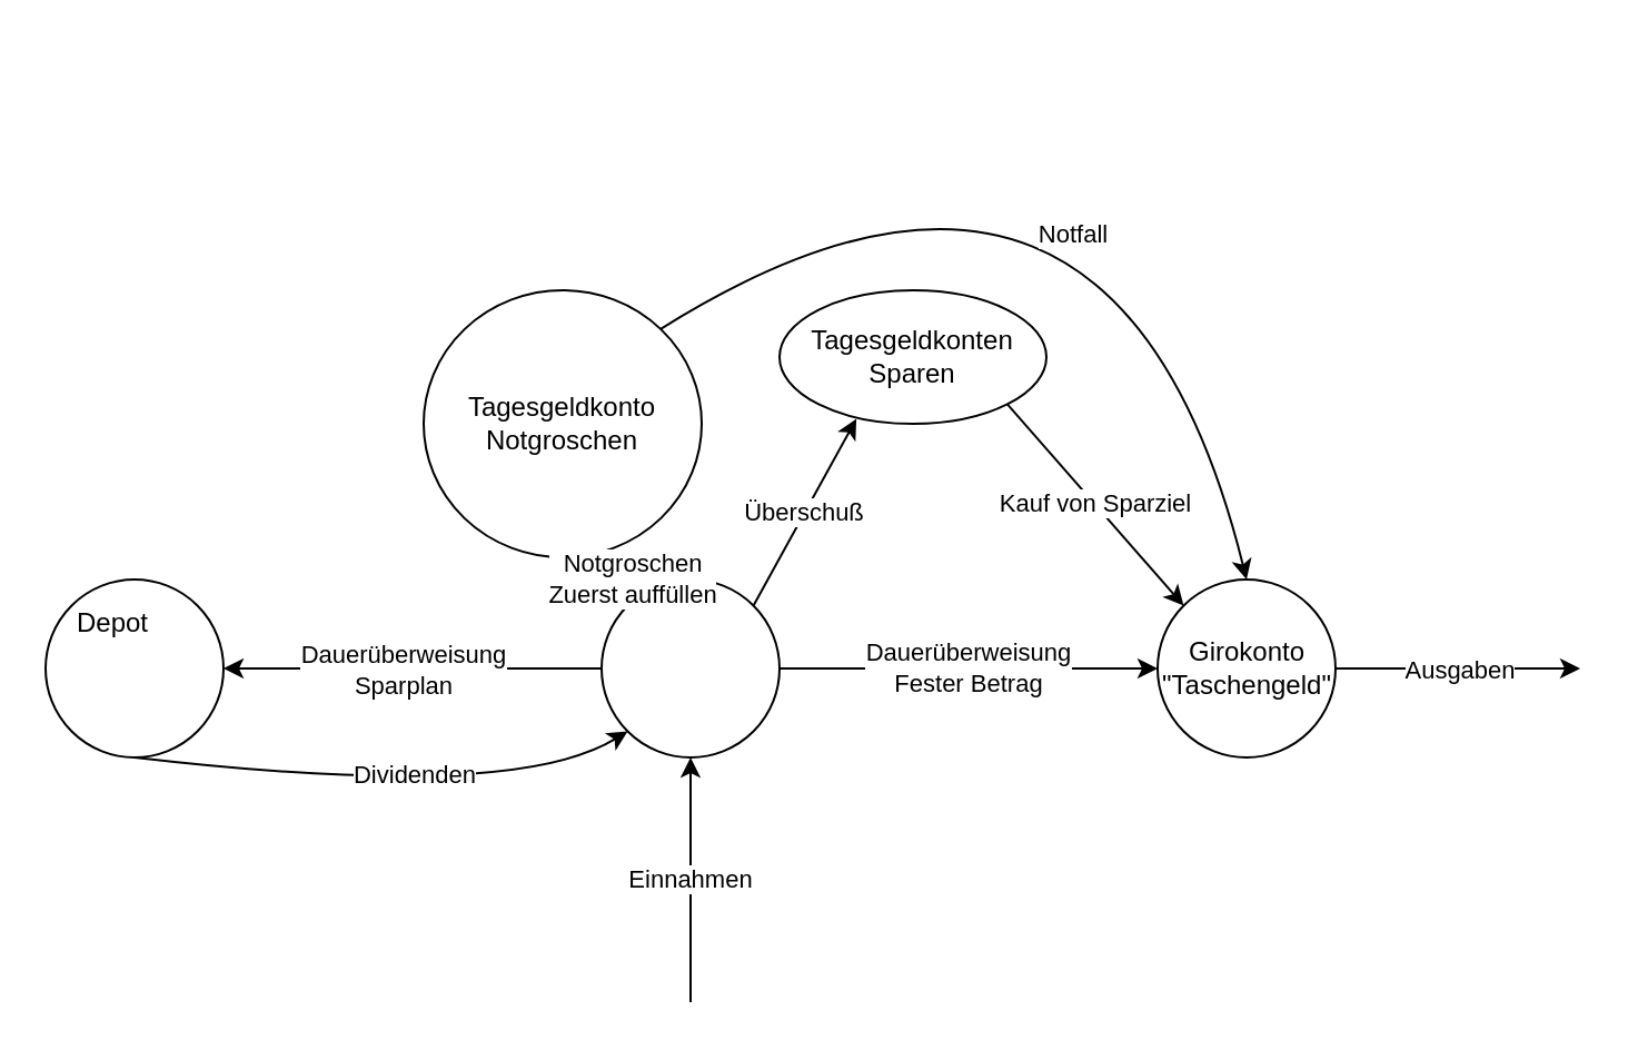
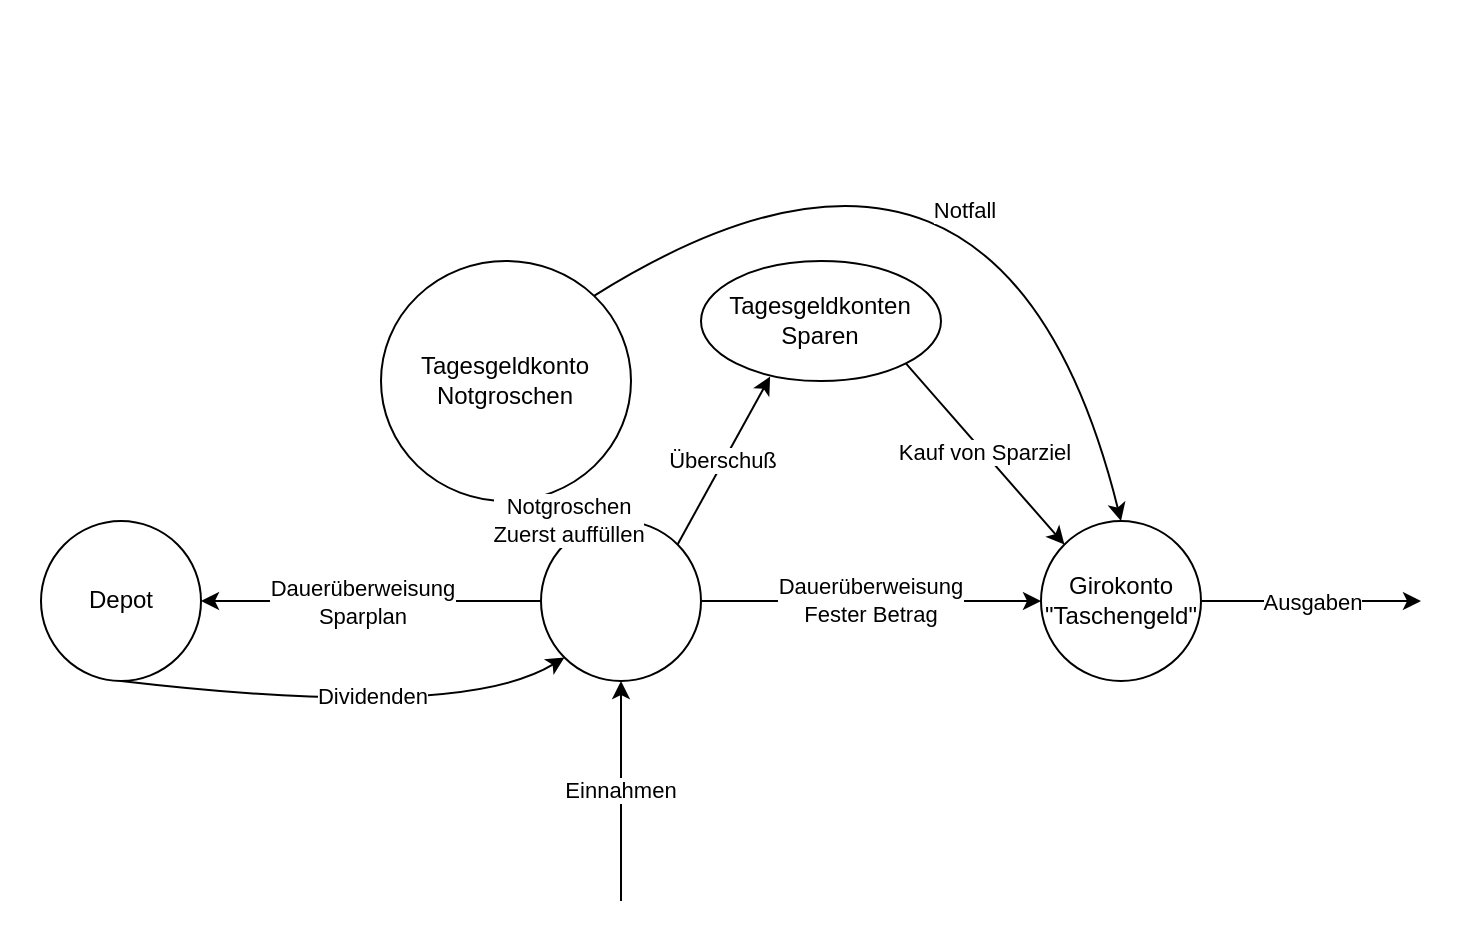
  <mxCell id="0" />
  <mxCell id="1" parent="0" />
  <mxCell id="2" value="" style="ellipse;whiteSpace=wrap;html=1;aspect=fixed;" vertex="1" parent="1"><mxGeometry x="270" y="260" width="80" height="80" as="geometry" /></mxCell>
  <mxCell id="3" value="Einnahmen" style="endArrow=classic;html=1;entryX=0.5;entryY=1;entryDx=0;entryDy=0;" edge="1" parent="1" target="2"><mxGeometry width="50" height="50" relative="1" as="geometry"><mxPoint x="310" y="450" as="sourcePoint" /><mxPoint x="310" y="350" as="targetPoint" /></mxGeometry></mxCell>
  <mxCell id="4" value="" style="ellipse;whiteSpace=wrap;html=1;aspect=fixed;" vertex="1" parent="1"><mxGeometry x="20" y="260" width="80" height="80" as="geometry" /></mxCell>
  <mxCell id="5" value="" style="ellipse;whiteSpace=wrap;html=1;aspect=fixed;" vertex="1" parent="1"><mxGeometry x="520" y="260" width="80" height="80" as="geometry" /></mxCell>
  <mxCell id="6" value="" style="endArrow=classic;html=1;exitX=0;exitY=0.5;exitDx=0;exitDy=0;" edge="1" parent="1" source="2" target="4"><mxGeometry width="50" height="50" relative="1" as="geometry"><mxPoint x="300" y="320" as="sourcePoint" /><mxPoint x="350" y="270" as="targetPoint" /></mxGeometry></mxCell>
  <mxCell id="7" value="&lt;div&gt;Dauerüberweisung&lt;/div&gt;&lt;div&gt;Sparplan&lt;/div&gt;" style="edgeLabel;html=1;align=center;verticalAlign=middle;resizable=0;points=[];" vertex="1" connectable="0" parent="6"><mxGeometry x="0.25" y="1" relative="1" as="geometry"><mxPoint x="16" y="-1" as="offset" /></mxGeometry></mxCell>
  <mxCell id="8" value="&lt;div&gt;Dauerüberweisung&lt;/div&gt;&lt;div&gt;Fester Betrag&lt;br&gt;&lt;/div&gt;" style="endArrow=classic;html=1;entryX=0;entryY=0.5;entryDx=0;entryDy=0;exitX=1;exitY=0.5;exitDx=0;exitDy=0;" edge="1" parent="1" source="2" target="5"><mxGeometry width="50" height="50" relative="1" as="geometry"><mxPoint x="300" y="320" as="sourcePoint" /><mxPoint x="350" y="270" as="targetPoint" /></mxGeometry></mxCell>
- <mxCell id="9" value="&lt;div&gt;Depot&lt;/div&gt;" style="text;html=1;align=center;verticalAlign=middle;resizable=0;points=[];autosize=1;" vertex="1" parent="1"><mxGeometry x="25" y="270" width="50" height="20" as="geometry" /></mxCell>
+ <mxCell id="9" value="&lt;div&gt;Depot&lt;/div&gt;" style="text;html=1;align=center;verticalAlign=middle;resizable=0;points=[];autosize=1;" vertex="1" parent="1"><mxGeometry x="35" y="290" width="50" height="20" as="geometry" /></mxCell>
  <mxCell id="10" value="&lt;div&gt;Girokonto&lt;/div&gt;&lt;div&gt;&quot;Taschengeld&quot;&lt;br&gt;&lt;/div&gt;" style="text;html=1;align=center;verticalAlign=middle;resizable=0;points=[];autosize=1;" vertex="1" parent="1"><mxGeometry x="515" y="285" width="90" height="30" as="geometry" /></mxCell>
  <mxCell id="11" value="" style="endArrow=classic;html=1;" edge="1" parent="1"><mxGeometry width="50" height="50" relative="1" as="geometry"><mxPoint x="600" y="300" as="sourcePoint" /><mxPoint x="710" y="300" as="targetPoint" /></mxGeometry></mxCell>
  <mxCell id="12" value="Ausgaben" style="edgeLabel;html=1;align=center;verticalAlign=middle;resizable=0;points=[];" vertex="1" connectable="0" parent="11"><mxGeometry relative="1" as="geometry"><mxPoint as="offset" /></mxGeometry></mxCell>
  <mxCell id="13" value="&lt;div&gt;Tagesgeldkonto&lt;/div&gt;&lt;div&gt;Notgroschen&lt;br&gt;&lt;/div&gt;" style="ellipse;whiteSpace=wrap;html=1;aspect=fixed;" vertex="1" parent="1"><mxGeometry x="190" y="130" width="125" height="120" as="geometry" /></mxCell>
  <mxCell id="14" value="&lt;div&gt;Tagesgeldkonten&lt;/div&gt;&lt;div&gt;Sparen&lt;br&gt;&lt;/div&gt;" style="ellipse;whiteSpace=wrap;html=1;aspect=fixed;" vertex="1" parent="1"><mxGeometry x="350" y="130" width="120" height="60" as="geometry" /></mxCell>
  <mxCell id="15" value="&lt;div&gt;Notgroschen&lt;/div&gt;&lt;div&gt;Zuerst auffüllen&lt;br&gt;&lt;/div&gt;" style="endArrow=classic;html=1;exitX=0;exitY=0;exitDx=0;exitDy=0;entryX=0.775;entryY=0.988;entryDx=0;entryDy=0;entryPerimeter=0;" edge="1" parent="1" source="2" target="13"><mxGeometry width="50" height="50" relative="1" as="geometry"><mxPoint x="310" y="330" as="sourcePoint" /><mxPoint x="360" y="280" as="targetPoint" /></mxGeometry></mxCell>
  <mxCell id="16" value="&lt;div&gt;Überschuß&lt;/div&gt;" style="endArrow=classic;html=1;entryX=0.288;entryY=0.963;entryDx=0;entryDy=0;entryPerimeter=0;exitX=1;exitY=0;exitDx=0;exitDy=0;" edge="1" parent="1" source="2" target="14"><mxGeometry width="50" height="50" relative="1" as="geometry"><mxPoint x="190" y="390" as="sourcePoint" /><mxPoint x="240" y="340" as="targetPoint" /><Array as="points" /></mxGeometry></mxCell>
  <mxCell id="17" value="" style="curved=1;endArrow=classic;html=1;exitX=0.5;exitY=1;exitDx=0;exitDy=0;entryX=0;entryY=1;entryDx=0;entryDy=0;" edge="1" parent="1" source="4" target="2"><mxGeometry width="50" height="50" relative="1" as="geometry"><mxPoint x="180" y="360" as="sourcePoint" /><mxPoint x="230" y="310" as="targetPoint" /><Array as="points"><mxPoint x="230" y="360" /></Array></mxGeometry></mxCell>
  <mxCell id="18" value="Dividenden" style="edgeLabel;html=1;align=center;verticalAlign=middle;resizable=0;points=[];" vertex="1" connectable="0" parent="17"><mxGeometry x="0.088" y="7" relative="1" as="geometry"><mxPoint as="offset" /></mxGeometry></mxCell>
  <mxCell id="19" value="Kauf von Sparziel" style="endArrow=classic;html=1;entryX=0;entryY=0;entryDx=0;entryDy=0;exitX=1;exitY=1;exitDx=0;exitDy=0;" edge="1" parent="1" source="14" target="5"><mxGeometry width="50" height="50" relative="1" as="geometry"><mxPoint x="190" y="360" as="sourcePoint" /><mxPoint x="240" y="310" as="targetPoint" /></mxGeometry></mxCell>
  <mxCell id="20" value="" style="curved=1;endArrow=classic;html=1;exitX=1;exitY=0;exitDx=0;exitDy=0;entryX=0.5;entryY=0;entryDx=0;entryDy=0;" edge="1" parent="1" source="13" target="5"><mxGeometry width="50" height="50" relative="1" as="geometry"><mxPoint x="190" y="360" as="sourcePoint" /><mxPoint x="240" y="310" as="targetPoint" /><Array as="points"><mxPoint x="500" y="20" /></Array></mxGeometry></mxCell>
  <mxCell id="21" value="Notfall" style="edgeLabel;html=1;align=center;verticalAlign=middle;resizable=0;points=[];" vertex="1" connectable="0" parent="20"><mxGeometry x="-0.261" y="-62" relative="1" as="geometry"><mxPoint as="offset" /></mxGeometry></mxCell>
